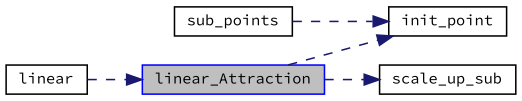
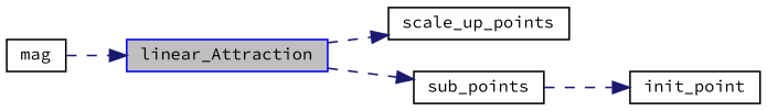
  digraph {
    fontname="Source Code Pro"
    rankdir=LR
    node [color=black fillcolor=white fontname="Source Code Pro" fontsize=10 shape=record style=filled]
    edge [color=midnightblue fontname="Source Code Pro" fontsize=10 labelfontname=Helvetica labelfontsize=10 style=dashed]
    n1 [color=blue fillcolor=grey75 fontcolor=black height=0.2 label=linear_Attraction width=0.4]
-   n2 [height=0.2 label=scale_up_sub width=0.4]
+   n2 [height=0.2 label=scale_up_points width=0.4]
    n3 [height=0.2 label=sub_points width=0.4]
-   n4 [height=0.2 label=linear width=0.4]
+   n4 [height=0.2 label=mag width=0.4]
    n5 [height=0.2 label=init_point width=0.4]
    n1 -> n2
-   n1 -> n5
+   n1 -> n3
    n3 -> n5
    n4 -> n1
  }
